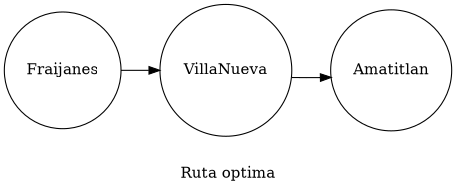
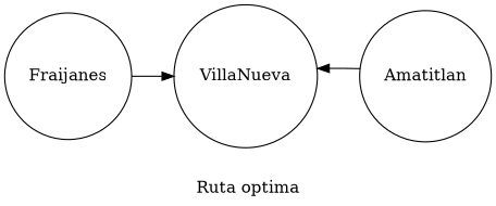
  digraph {
    label="Ruta optima"
    rankdir=LR
    node [shape=circle]
    n1 [label=Fraijanes]
    n2 [label=VillaNueva]
    n3 [label=Amatitlan]
    n1 -> n2
-   n2 -> n3
+   n3 -> n2
  }
